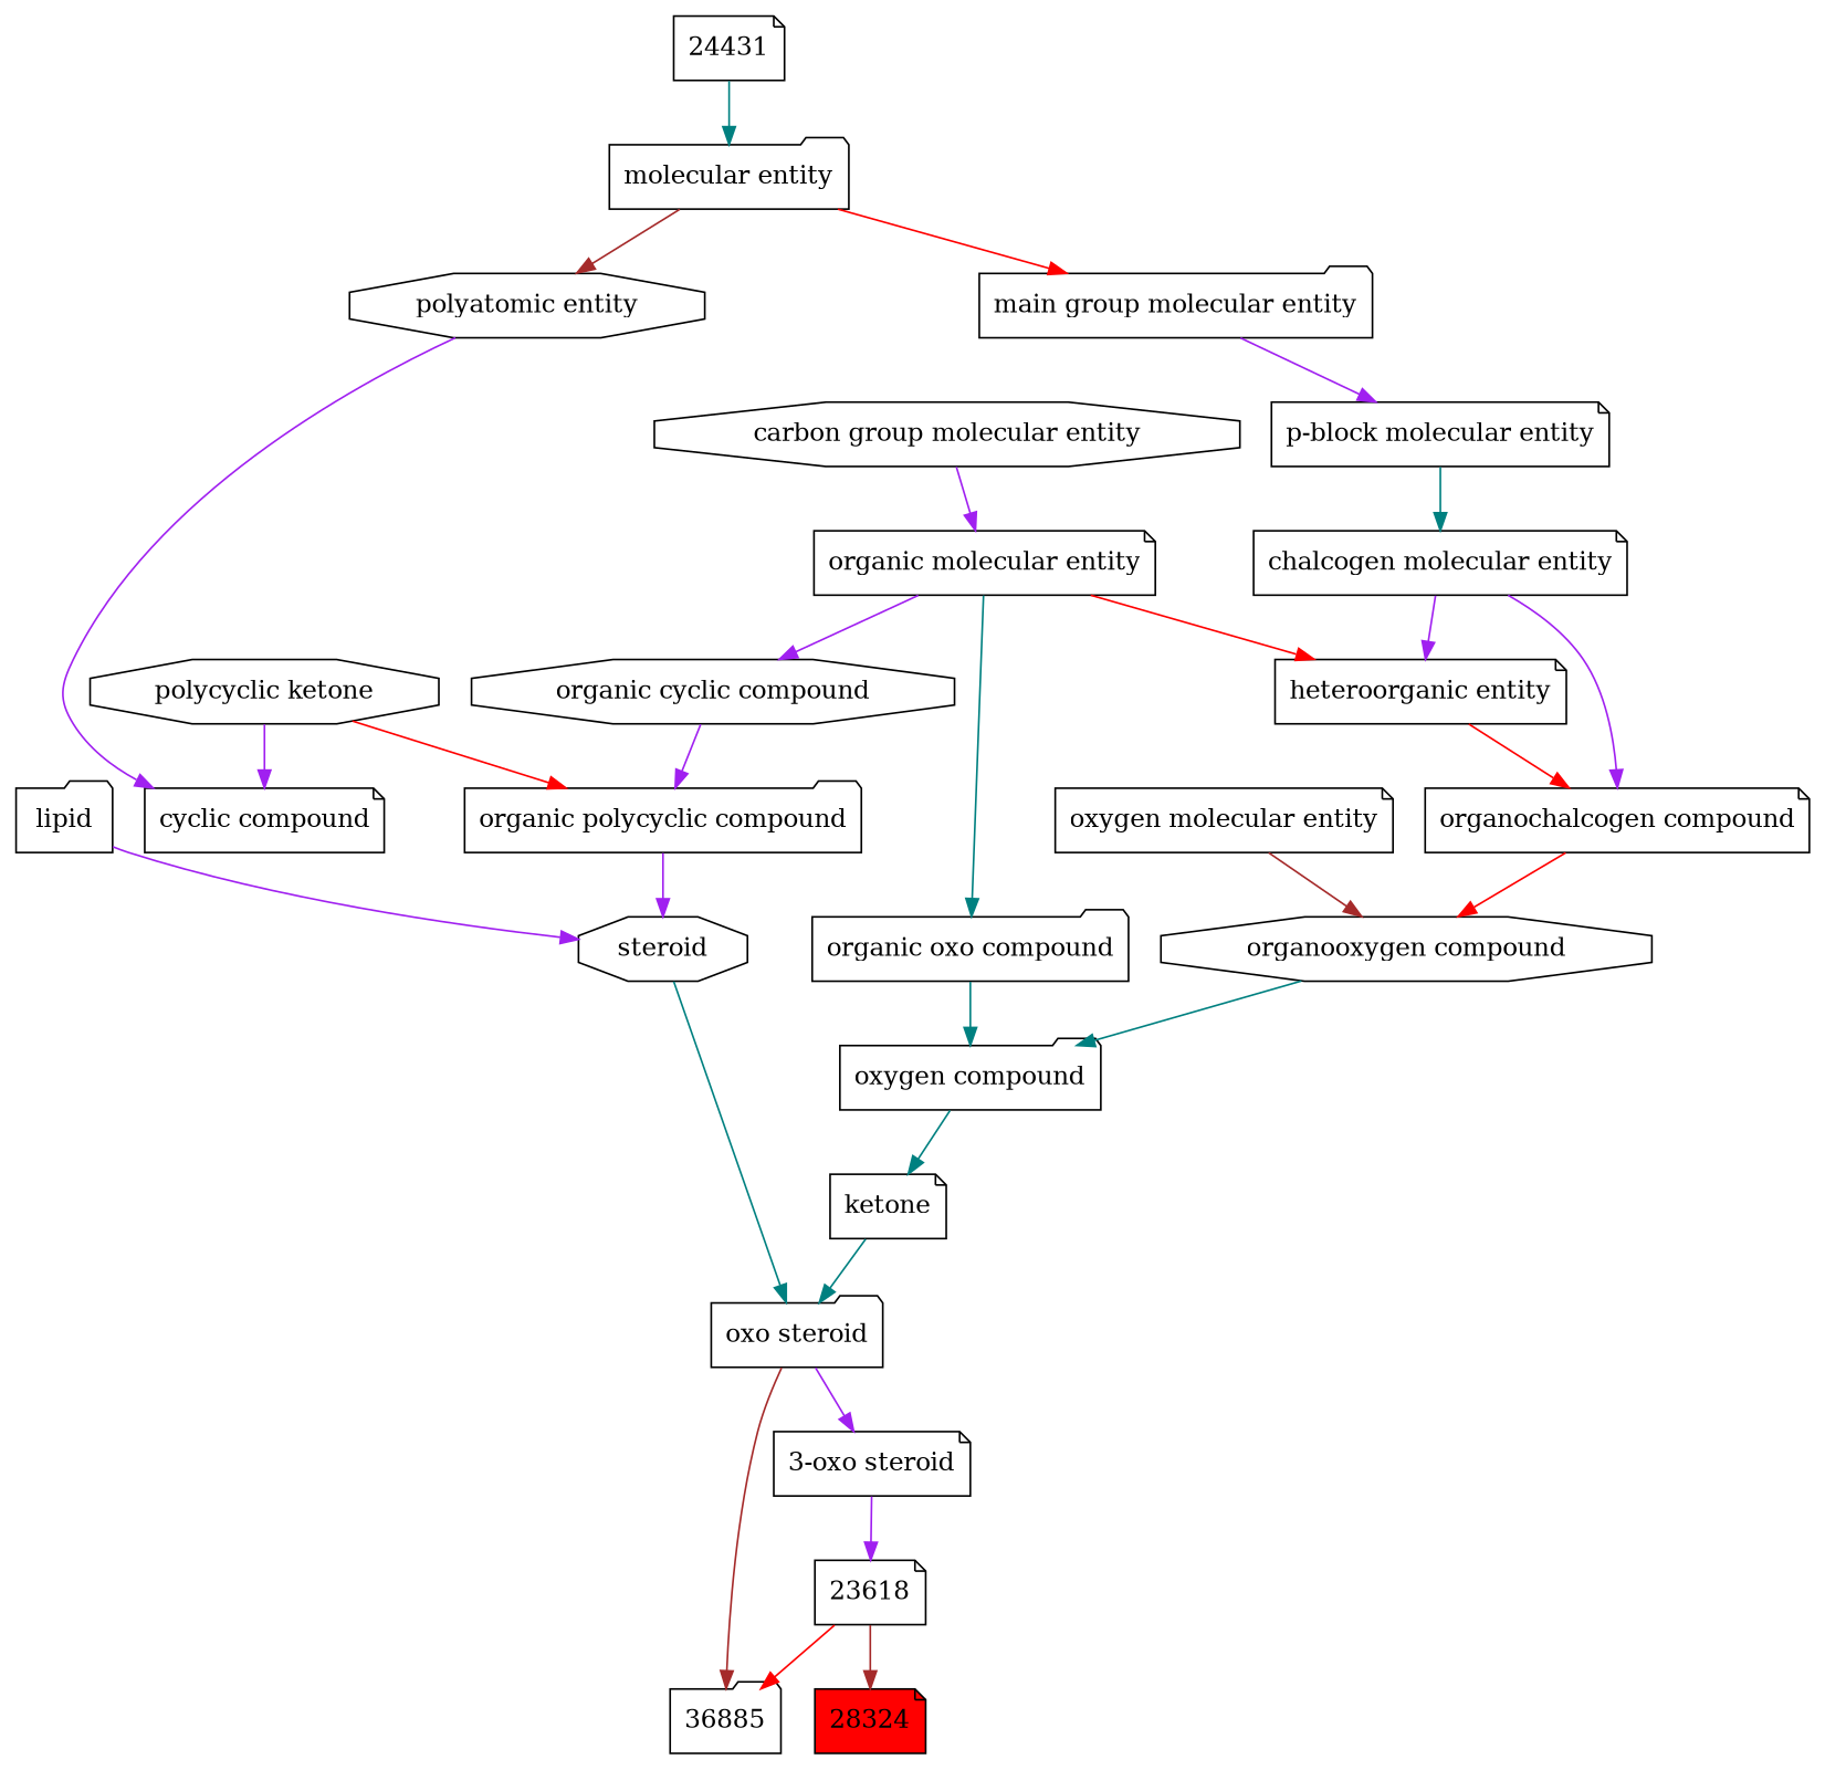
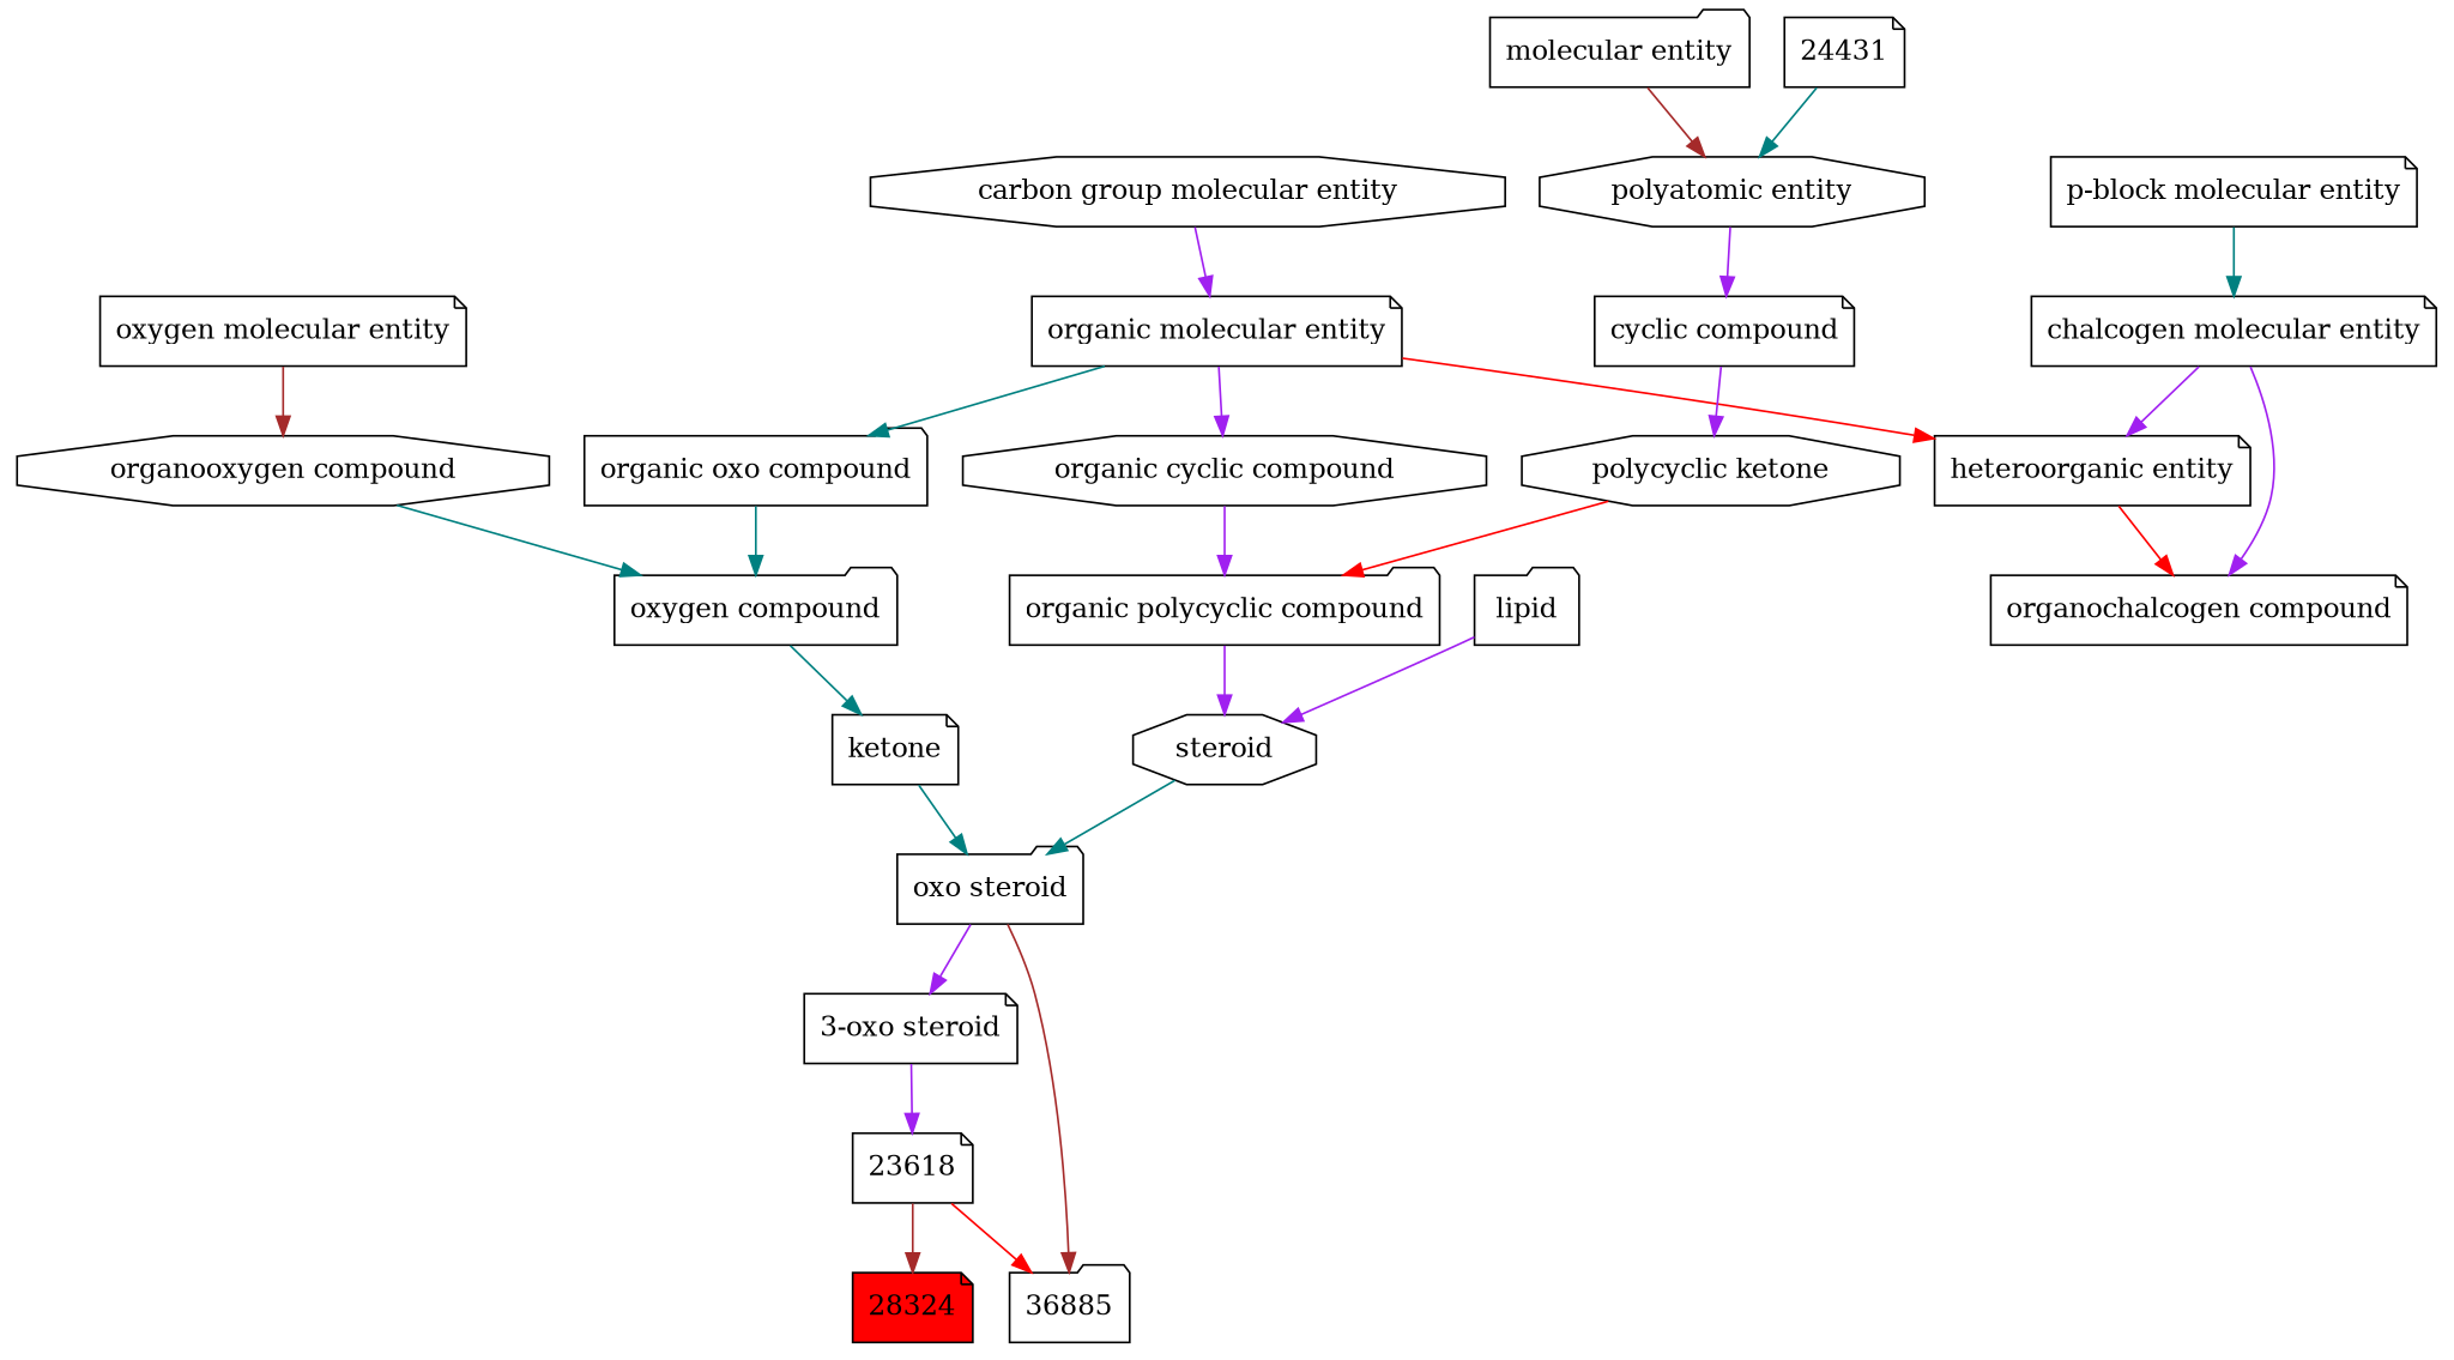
  digraph {
    node [shape=note]
    edge [color=purple]
    n1 [fillcolor=red label=28324 style=filled]
    n2 [label=23618]
    n3 [label=36885 shape=folder]
    n4 [label="3-oxo steroid"]
    n5 [label="oxo steroid" shape=folder]
    n6 [label=ketone]
    n7 [label=steroid shape=octagon]
    n8 [label="oxygen compound" shape=folder]
    n9 [label="organic polycyclic compound" shape=folder]
    n10 [label=lipid shape=folder]
    n11 [label="organic oxo compound" shape=folder]
    n12 [label="organooxygen compound" shape=octagon]
    n13 [label="organic cyclic compound" shape=octagon]
    n14 [label="polycyclic ketone" shape=octagon]
    n15 [label="organic molecular entity"]
    n16 [label="heteroorganic entity"]
    n17 [label="organochalcogen compound"]
    n18 [label="oxygen molecular entity"]
    n19 [label="cyclic compound"]
    n20 [label="carbon group molecular entity" shape=octagon]
    n21 [label="chalcogen molecular entity"]
    n22 [label="polyatomic entity" shape=octagon]
    n23 [label="p-block molecular entity"]
    n24 [label="molecular entity" shape=folder]
-   n25 [label="main group molecular entity" shape=folder]
    n26 [label=24431]
    n2 -> n1 [color=brown]
    n2 -> n3 [color=red]
    n4 -> n2
    n5 -> n3 [color=brown]
    n5 -> n4
    n6 -> n5 [color=teal]
    n7 -> n5 [color=teal]
    n8 -> n6 [color=teal]
    n9 -> n7
    n10 -> n7
    n11 -> n8 [color=teal]
    n12 -> n8 [color=teal]
    n13 -> n9
    n14 -> n9 [color=red]
    n15 -> n11 [color=teal]
    n15 -> n13
    n15 -> n16 [color=red]
    n16 -> n17 [color=red]
-   n17 -> n12 [color=red]
    n18 -> n12 [color=brown]
-   n14 -> n19
+   n19 -> n14
    n20 -> n15
    n21 -> n16
    n21 -> n17
    n22 -> n19
    n23 -> n21 [color=teal]
    n24 -> n22 [color=brown]
-   n24 -> n25 [color=red]
-   n25 -> n23
-   n26 -> n24 [color=teal]
+   n26 -> n22 [color=teal]
  }
